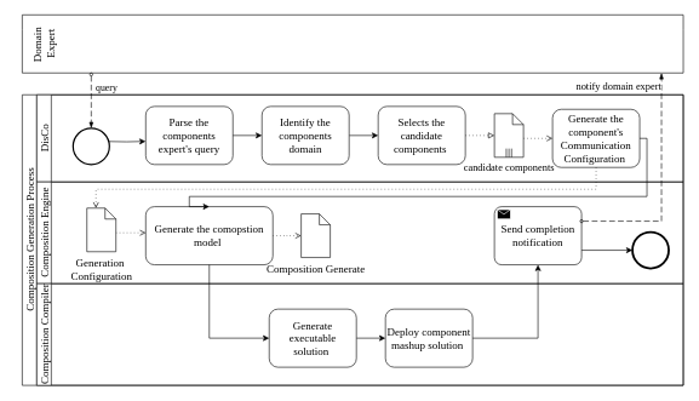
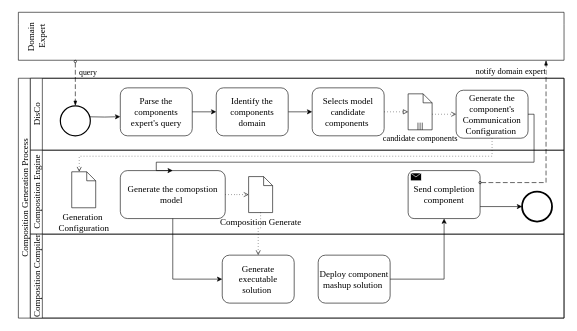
  <mxCell id="0" />
  <mxCell id="1" parent="0" />
  <mxCell id="2" value="" style="swimlane;html=1;startSize=20;fontStyle=0;collapsible=0;horizontal=1;swimlaneLine=0;fillColor=none;whiteSpace=wrap;fontSize=15;fontFamily=Garamond;" vertex="1" parent="1"><mxGeometry x="30" y="20" width="910" height="80" as="geometry" /></mxCell>
  <mxCell id="3" value="&lt;font style=&quot;font-size: 15px;&quot;&gt;Domain&amp;nbsp;&lt;/font&gt;&lt;div&gt;&lt;font style=&quot;font-size: 15px;&quot;&gt;Expert&lt;/font&gt;&lt;/div&gt;" style="text;html=1;align=center;verticalAlign=middle;resizable=0;points=[];autosize=1;strokeColor=none;fillColor=none;rotation=-90;fontSize=15;fontFamily=Garamond;fontStyle=0" vertex="1" parent="2"><mxGeometry x="-10" y="15" width="80" height="50" as="geometry" /></mxCell>
  <mxCell id="4" value="&lt;font style=&quot;font-size: 15px;&quot;&gt;Composition Generation Process&lt;/font&gt;" style="swimlane;childLayout=stackLayout;resizeParent=1;resizeParentMax=0;horizontal=0;startSize=20;horizontalStack=0;html=1;fontFamily=Garamond;fontStyle=0;fontSize=15;" vertex="1" parent="1"><mxGeometry x="30" y="130" width="910" height="400" as="geometry"><mxRectangle x="370" y="210" width="40" height="220" as="alternateBounds" /></mxGeometry></mxCell>
  <mxCell id="5" value="DisCo" style="swimlane;startSize=20;horizontal=0;html=1;fontFamily=Garamond;fontStyle=0;fontSize=15;" vertex="1" parent="4"><mxGeometry x="20" width="890" height="120" as="geometry" /></mxCell>
  <mxCell id="6" value="Parse the components expert's query" style="shape=ext;rounded=1;html=1;whiteSpace=wrap;fontSize=15;fontFamily=Garamond;fontStyle=0" vertex="1" parent="5"><mxGeometry x="150" y="16" width="120" height="80" as="geometry" /></mxCell>
  <mxCell id="7" style="edgeStyle=orthogonalEdgeStyle;rounded=0;orthogonalLoop=1;jettySize=auto;html=1;entryX=0;entryY=0.5;entryDx=0;entryDy=0;" edge="1" parent="5" source="8" target="11"><mxGeometry relative="1" as="geometry" /></mxCell>
  <mxCell id="8" value="Identify the components domain" style="shape=ext;rounded=1;html=1;whiteSpace=wrap;fontSize=15;fontFamily=Garamond;fontStyle=0" vertex="1" parent="5"><mxGeometry x="310" y="16" width="120" height="80" as="geometry" /></mxCell>
  <mxCell id="9" style="edgeStyle=orthogonalEdgeStyle;rounded=0;html=1;jettySize=auto;orthogonalLoop=1;fontSize=15;fontFamily=Garamond;fontStyle=0;entryX=-0.001;entryY=0.601;entryDx=0;entryDy=0;entryPerimeter=0;" edge="1" parent="5" target="6"><mxGeometry relative="1" as="geometry"><mxPoint x="97.0" y="64.231" as="sourcePoint" /></mxGeometry></mxCell>
  <mxCell id="10" style="edgeStyle=orthogonalEdgeStyle;rounded=0;html=1;jettySize=auto;orthogonalLoop=1;fontSize=15;fontFamily=Garamond;fontStyle=0" edge="1" parent="5" source="6" target="8"><mxGeometry relative="1" as="geometry" /></mxCell>
- <mxCell id="11" value="Selects the candidate components&amp;nbsp;" style="shape=ext;rounded=1;html=1;whiteSpace=wrap;fontSize=15;fontFamily=Garamond;fontStyle=0" vertex="1" parent="5"><mxGeometry x="470" y="16" width="120" height="80" as="geometry" /></mxCell>
+ <mxCell id="11" value="Selects model candidate components&amp;nbsp;" style="shape=ext;rounded=1;html=1;whiteSpace=wrap;fontSize=15;fontFamily=Garamond;fontStyle=0" vertex="1" parent="5"><mxGeometry x="470" y="16" width="120" height="80" as="geometry" /></mxCell>
  <mxCell id="12" style="edgeStyle=orthogonalEdgeStyle;rounded=0;orthogonalLoop=1;jettySize=auto;html=1;entryX=0;entryY=0.5;entryDx=0;entryDy=0;exitX=1;exitY=0.567;exitDx=0;exitDy=0;exitPerimeter=0;dashed=1;dashPattern=1 4;endArrow=open;endFill=0;" edge="1" parent="5" source="13" target="15"><mxGeometry relative="1" as="geometry"><mxPoint x="660" y="56" as="sourcePoint" /></mxGeometry></mxCell>
  <mxCell id="13" value="&lt;font style=&quot;font-size: 14px;&quot; face=&quot;Garamond&quot;&gt;candidate components&lt;/font&gt;" style="shape=mxgraph.bpmn.data;labelPosition=center;verticalLabelPosition=bottom;align=center;verticalAlign=top;size=15;html=1;bpmnTransferType=none;isCollection=1;" vertex="1" parent="5"><mxGeometry x="630" y="26" width="40" height="60" as="geometry" /></mxCell>
  <mxCell id="14" style="edgeStyle=orthogonalEdgeStyle;rounded=0;orthogonalLoop=1;jettySize=auto;html=1;exitX=1;exitY=0.5;exitDx=0;exitDy=0;entryX=0;entryY=0.5;entryDx=0;entryDy=0;entryPerimeter=0;dashed=1;dashPattern=1 4;endArrow=block;endFill=0;" edge="1" parent="5" source="11" target="13"><mxGeometry relative="1" as="geometry" /></mxCell>
  <mxCell id="15" value="Generate the component's Communication Configuration&amp;nbsp;" style="shape=ext;rounded=1;html=1;whiteSpace=wrap;fontSize=15;fontFamily=Garamond;fontStyle=0" vertex="1" parent="5"><mxGeometry x="710" y="20" width="120" height="80" as="geometry" /></mxCell>
  <mxCell id="16" value="" style="strokeWidth=2;html=1;shape=mxgraph.flowchart.start_2;whiteSpace=wrap;" vertex="1" parent="5"><mxGeometry x="50" y="46" width="50" height="50" as="geometry" /></mxCell>
  <mxCell id="17" value="Composition Engine" style="swimlane;startSize=20;horizontal=0;html=1;fontFamily=Garamond;fontStyle=0;fontSize=15;" vertex="1" parent="4"><mxGeometry x="20" y="120" width="890" height="140" as="geometry" /></mxCell>
- <mxCell id="18" style="edgeStyle=orthogonalEdgeStyle;rounded=0;orthogonalLoop=1;jettySize=auto;html=1;dashed=1;dashPattern=1 4;endArrow=open;endFill=0;" edge="1" parent="17" source="19" target="21"><mxGeometry relative="1" as="geometry"><Array as="points"><mxPoint x="124" y="70" /><mxPoint x="124" y="70" /></Array></mxGeometry></mxCell>
  <mxCell id="19" value="&lt;font face=&quot;Garamond&quot;&gt;&lt;span style=&quot;font-size: 15px;&quot;&gt;Generation&amp;nbsp;&lt;/span&gt;&lt;/font&gt;&lt;div&gt;&lt;font face=&quot;Garamond&quot;&gt;&lt;span style=&quot;font-size: 15px;&quot;&gt;Configuration&lt;/span&gt;&lt;/font&gt;&lt;br&gt;&lt;/div&gt;" style="shape=mxgraph.bpmn.data;labelPosition=center;verticalLabelPosition=bottom;align=center;verticalAlign=top;size=15;html=1;" vertex="1" parent="17"><mxGeometry x="69" y="36" width="40" height="60" as="geometry" /></mxCell>
  <mxCell id="20" style="edgeStyle=orthogonalEdgeStyle;rounded=0;orthogonalLoop=1;jettySize=auto;html=1;exitX=1;exitY=0.5;exitDx=0;exitDy=0;dashed=1;dashPattern=1 4;endArrow=open;endFill=0;" edge="1" parent="17" source="21" target="22"><mxGeometry relative="1" as="geometry" /></mxCell>
  <mxCell id="21" value="Generate the comopstion model&amp;nbsp;" style="shape=ext;rounded=1;html=1;whiteSpace=wrap;fontSize=15;fontFamily=Garamond;fontStyle=0" vertex="1" parent="17"><mxGeometry x="150" y="34" width="175" height="80" as="geometry" /></mxCell>
  <mxCell id="22" value="&lt;div&gt;&lt;font face=&quot;Garamond&quot;&gt;&lt;span style=&quot;font-size: 15px;&quot;&gt;Composition Generate&lt;/span&gt;&lt;/font&gt;&lt;/div&gt;" style="shape=mxgraph.bpmn.data;labelPosition=center;verticalLabelPosition=bottom;align=center;verticalAlign=top;size=15;html=1;" vertex="1" parent="17"><mxGeometry x="364" y="44" width="40" height="60" as="geometry" /></mxCell>
  <mxCell id="23" style="edgeStyle=orthogonalEdgeStyle;rounded=0;orthogonalLoop=1;jettySize=auto;html=1;exitX=1;exitY=0.75;exitDx=0;exitDy=0;exitPerimeter=0;entryX=0;entryY=0.5;entryDx=0;entryDy=0;" edge="1" parent="17" source="24" target="25"><mxGeometry relative="1" as="geometry" /></mxCell>
- <mxCell id="24" value="&lt;font style=&quot;font-size: 15px;&quot; face=&quot;Garamond&quot;&gt;Send completion notification&lt;/font&gt;" style="points=[[0.25,0,0],[0.5,0,0],[0.75,0,0],[1,0.25,0],[1,0.5,0],[1,0.75,0],[0.75,1,0],[0.5,1,0],[0.25,1,0],[0,0.75,0],[0,0.5,0],[0,0.25,0]];shape=mxgraph.bpmn.task;whiteSpace=wrap;rectStyle=rounded;size=10;html=1;container=1;expand=0;collapsible=0;taskMarker=send;" vertex="1" parent="17"><mxGeometry x="630" y="34" width="120" height="80" as="geometry" /></mxCell>
+ <mxCell id="24" value="&lt;font style=&quot;font-size: 15px;&quot; face=&quot;Garamond&quot;&gt;Send completion component&lt;/font&gt;" style="points=[[0.25,0,0],[0.5,0,0],[0.75,0,0],[1,0.25,0],[1,0.5,0],[1,0.75,0],[0.75,1,0],[0.5,1,0],[0.25,1,0],[0,0.75,0],[0,0.5,0],[0,0.25,0]];shape=mxgraph.bpmn.task;whiteSpace=wrap;rectStyle=rounded;size=10;html=1;container=1;expand=0;collapsible=0;taskMarker=send;" vertex="1" parent="17"><mxGeometry x="630" y="34" width="120" height="80" as="geometry" /></mxCell>
  <mxCell id="25" value="" style="shape=mxgraph.bpmn.shape;html=1;verticalLabelPosition=bottom;labelBackgroundColor=#ffffff;verticalAlign=top;perimeter=ellipsePerimeter;outline=end;symbol=general;fontSize=15;fontFamily=Garamond;fontStyle=0" parent="17" vertex="1"><mxGeometry x="820" y="69" width="50" height="50" as="geometry" /></mxCell>
  <mxCell id="26" value="Composition Compiler" style="swimlane;startSize=20;horizontal=0;html=1;fontFamily=Garamond;fontStyle=0;fontSize=15;" vertex="1" parent="4"><mxGeometry x="20" y="260" width="890" height="140" as="geometry" /></mxCell>
- <mxCell id="27" style="edgeStyle=orthogonalEdgeStyle;rounded=0;orthogonalLoop=1;jettySize=auto;html=1;exitX=1;exitY=0.5;exitDx=0;exitDy=0;entryX=0;entryY=0.5;entryDx=0;entryDy=0;" edge="1" parent="26" source="28" target="29"><mxGeometry relative="1" as="geometry" /></mxCell>
  <mxCell id="28" value="Generate executable solution&amp;nbsp;" style="shape=ext;rounded=1;html=1;whiteSpace=wrap;fontSize=15;fontFamily=Garamond;fontStyle=0" vertex="1" parent="26"><mxGeometry x="320" y="35" width="120" height="80" as="geometry" /></mxCell>
  <mxCell id="29" value="Deploy component mashup solution&amp;nbsp;" style="shape=ext;rounded=1;html=1;whiteSpace=wrap;fontSize=15;fontFamily=Garamond;fontStyle=0" vertex="1" parent="26"><mxGeometry x="480" y="35" width="120" height="80" as="geometry" /></mxCell>
  <mxCell id="30" style="edgeStyle=orthogonalEdgeStyle;rounded=0;orthogonalLoop=1;jettySize=auto;html=1;entryX=0;entryY=0;entryDx=12.5;entryDy=0;entryPerimeter=0;dashed=1;dashPattern=1 4;endArrow=open;endFill=0;" edge="1" parent="4" source="15" target="19"><mxGeometry relative="1" as="geometry"><Array as="points"><mxPoint x="790" y="130" /><mxPoint x="102" y="130" /></Array></mxGeometry></mxCell>
  <mxCell id="31" style="edgeStyle=orthogonalEdgeStyle;rounded=0;orthogonalLoop=1;jettySize=auto;html=1;exitX=1;exitY=0.5;exitDx=0;exitDy=0;entryX=0.5;entryY=0;entryDx=0;entryDy=0;" edge="1" parent="4" source="15" target="21"><mxGeometry relative="1" as="geometry"><Array as="points"><mxPoint x="860" y="60" /><mxPoint x="860" y="140" /><mxPoint x="230" y="140" /></Array></mxGeometry></mxCell>
  <mxCell id="32" style="edgeStyle=orthogonalEdgeStyle;rounded=0;orthogonalLoop=1;jettySize=auto;html=1;exitX=0.5;exitY=1;exitDx=0;exitDy=0;entryX=0;entryY=0.5;entryDx=0;entryDy=0;" edge="1" parent="4" source="21" target="28"><mxGeometry relative="1" as="geometry" /></mxCell>
+ <mxCell id="33" style="edgeStyle=orthogonalEdgeStyle;rounded=0;orthogonalLoop=1;jettySize=auto;html=1;exitX=0.5;exitY=1;exitDx=0;exitDy=0;exitPerimeter=0;entryX=0.5;entryY=0;entryDx=0;entryDy=0;dashed=1;dashPattern=1 4;endArrow=open;endFill=0;" edge="1" parent="4" source="22" target="28"><mxGeometry relative="1" as="geometry"><Array as="points"><mxPoint x="404" y="250" /><mxPoint x="400" y="250" /><mxPoint x="400" y="295" /></Array></mxGeometry></mxCell>
  <mxCell id="34" style="edgeStyle=orthogonalEdgeStyle;rounded=0;orthogonalLoop=1;jettySize=auto;html=1;exitX=1;exitY=0.5;exitDx=0;exitDy=0;entryX=0.5;entryY=1;entryDx=0;entryDy=0;entryPerimeter=0;" edge="1" parent="4" source="29" target="24"><mxGeometry relative="1" as="geometry" /></mxCell>
  <mxCell id="35" value="" style="dashed=1;dashPattern=8 4;endArrow=blockThin;endFill=1;startArrow=oval;startFill=0;endSize=6;startSize=4;html=1;rounded=0;entryX=0.5;entryY=0;entryDx=0;entryDy=0;entryPerimeter=0;" edge="1" parent="1" target="16"><mxGeometry width="160" relative="1" as="geometry"><mxPoint x="125" y="102" as="sourcePoint" /><mxPoint x="130" y="170" as="targetPoint" /><Array as="points" /></mxGeometry></mxCell>
  <mxCell id="36" value="&lt;font style=&quot;font-size: 13px;&quot; face=&quot;Garamond&quot;&gt;query&lt;/font&gt;" style="edgeLabel;html=1;align=center;verticalAlign=middle;resizable=0;points=[];" vertex="1" connectable="0" parent="35"><mxGeometry x="-0.547" relative="1" as="geometry"><mxPoint x="20" as="offset" /></mxGeometry></mxCell>
  <mxCell id="37" value="" style="dashed=1;dashPattern=8 4;endArrow=blockThin;endFill=1;startArrow=oval;startFill=0;endSize=6;startSize=4;html=1;rounded=0;exitX=1;exitY=0.25;exitDx=0;exitDy=0;exitPerimeter=0;" edge="1" parent="1" source="24"><mxGeometry width="160" relative="1" as="geometry"><mxPoint x="360" y="310" as="sourcePoint" /><mxPoint x="910" y="100" as="targetPoint" /><Array as="points"><mxPoint x="910" y="304" /></Array></mxGeometry></mxCell>
  <mxCell id="38" value="&lt;font style=&quot;font-size: 14px;&quot; face=&quot;Garamond&quot;&gt;notify domain expert&lt;/font&gt;" style="edgeLabel;html=1;align=center;verticalAlign=middle;resizable=0;points=[];" vertex="1" connectable="0" parent="37"><mxGeometry x="0.85" relative="1" as="geometry"><mxPoint x="-60" y="-6" as="offset" /></mxGeometry></mxCell>
